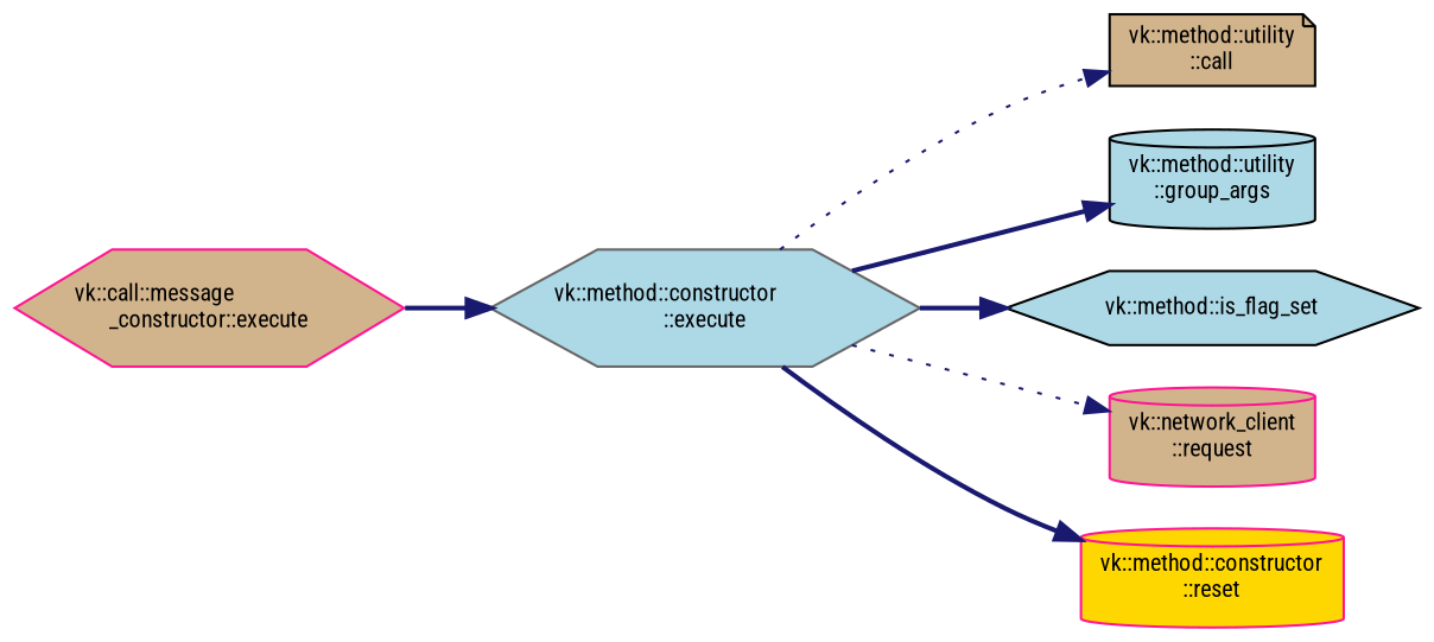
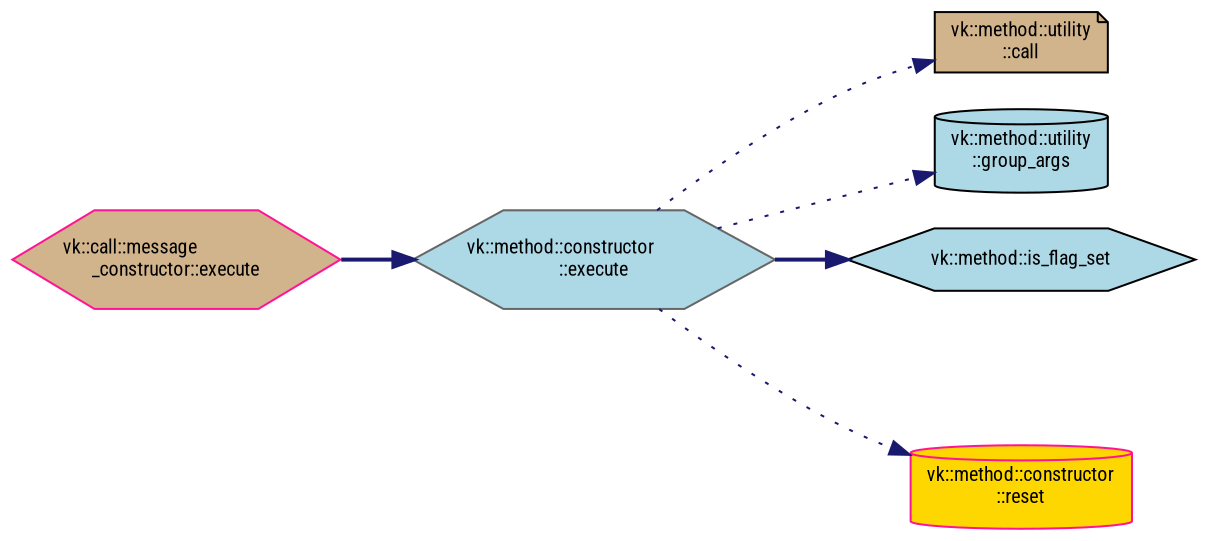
  digraph {
    fontname="Roboto Condensed"
    rankdir=LR
    node [color=deeppink fillcolor=tan fontname="Roboto Condensed" fontsize=10 shape=hexagon style=filled]
    edge [color=midnightblue fontname="Roboto Condensed" fontsize=10 labelfontname=Helvetica labelfontsize=10 style=bold]
    n1 [fontcolor=black height=0.2 label="vk::call::message\l_constructor::execute" width=0.4]
    n2 [color=gray40 fillcolor=lightblue height=0.2 label="vk::method::constructor\l::execute" width=0.4]
    n3 [color=black height=0.2 label="vk::method::utility\l::call" shape=note width=0.4]
    n4 [color=black fillcolor=lightblue height=0.2 label="vk::method::utility\l::group_args" shape=cylinder width=0.4]
    n5 [color=black fillcolor=lightblue height=0.2 label="vk::method::is_flag_set" width=0.4]
-   n6 [height=0.2 label="vk::network_client\l::request" shape=cylinder width=0.4]
    n7 [fillcolor=gold height=0.2 label="vk::method::constructor\l::reset" shape=cylinder width=0.4]
    n1 -> n2
    n2 -> n3 [style=dotted]
-   n2 -> n4
+   n2 -> n4 [style=dotted]
    n2 -> n5
-   n2 -> n6 [style=dotted]
-   n2 -> n7
+   n2 -> n7 [style=dotted]
  }
